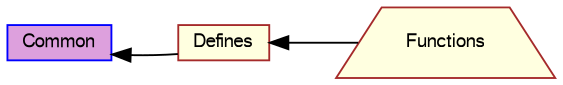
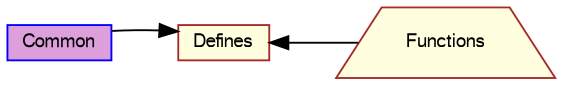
  digraph {
    rankdir=LR
    node [color=brown fillcolor=lightyellow fontname=FreeSans fontsize=10 shape=box style=filled]
    edge [dir=back fontname=FreeSans fontsize=10 labelfontname=FreeSans labelfontsize=10 shape=plaintext style=solid]
    n1 [color=blue fillcolor=plum fontcolor=black height=0.2 label=Common width=0.4]
    n2 [height=0.2 label=Defines width=0.4]
    n3 [height=0.2 label=Functions shape=trapezium width=0.4]
-   n1 -> n2
+   n2 -> n1
    n2 -> n3
  }
